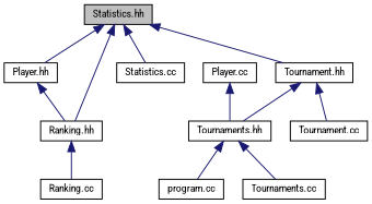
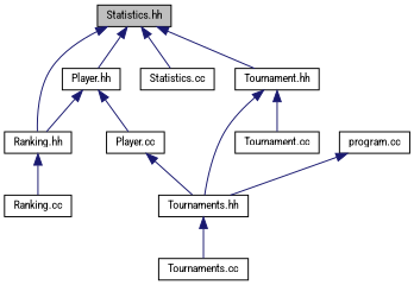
  digraph {
    fontname="Roboto Condensed"
    node [color=black fillcolor=white fontname="Roboto Condensed" fontsize=10 shape=record style=filled]
    edge [color=midnightblue dir=back fontname="Roboto Condensed" fontsize=10 labelfontname=FreeSans labelfontsize=10 style=solid]
    n1 [fillcolor=grey75 fontcolor=black height=0.2 label="Statistics.hh" width=0.4]
    n2 [height=0.2 label="Player.hh" width=0.4]
    n3 [height=0.2 label="Ranking.hh" width=0.4]
    n4 [height=0.2 label="Statistics.cc" width=0.4]
    n5 [height=0.2 label="Tournament.hh" width=0.4]
    n6 [height=0.2 label="Player.cc" width=0.4]
    n7 [height=0.2 label="Ranking.cc" width=0.4]
    n8 [height=0.2 label="Tournaments.hh" width=0.4]
    n9 [height=0.2 label="Tournament.cc" width=0.4]
    n10 [height=0.2 label="program.cc" width=0.4]
    n11 [height=0.2 label="Tournaments.cc" width=0.4]
    n1 -> n2
    n1 -> n3
    n1 -> n4
    n1 -> n5
    n2 -> n3
+   n2 -> n6
    n3 -> n7
    n5 -> n8
    n5 -> n9
    n6 -> n8
-   n8 -> n10
+   n10 -> n8
    n8 -> n11
  }
